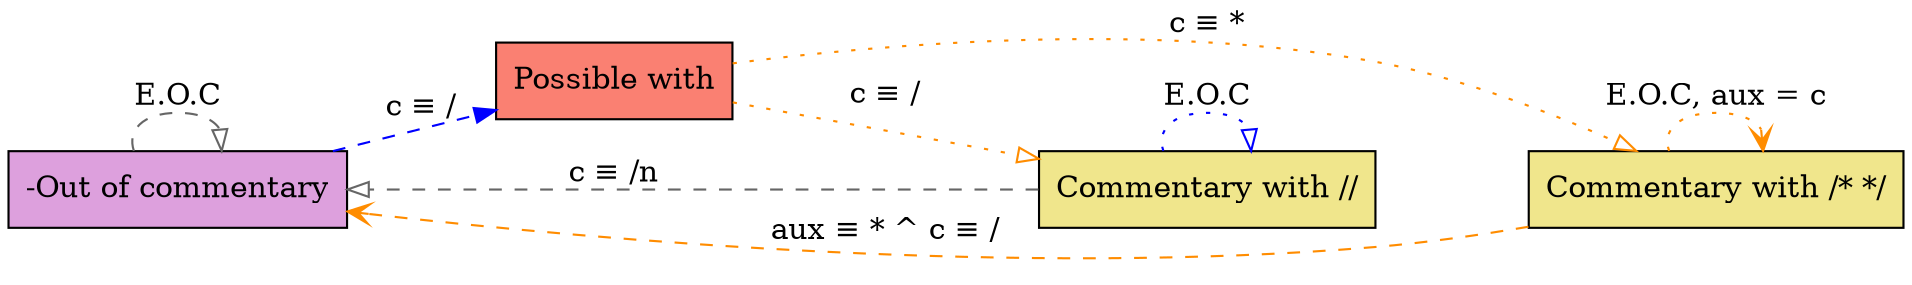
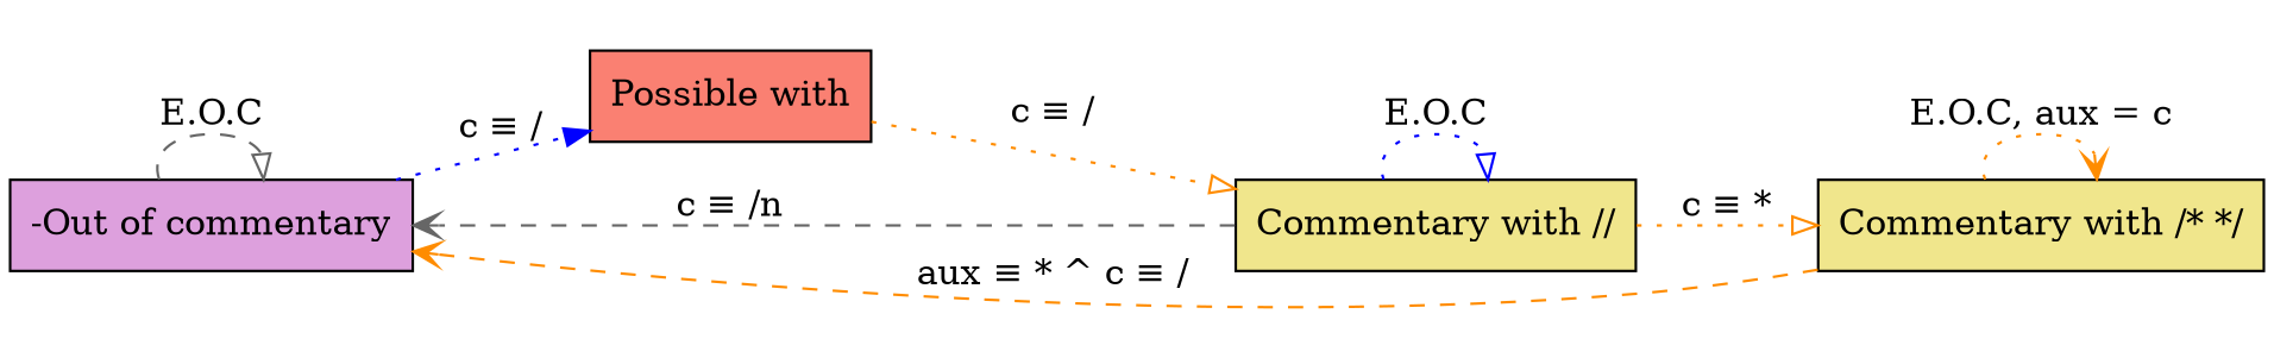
  digraph {
    rankdir=LR
    node [fillcolor=khaki shape=box style=filled]
    edge [arrowhead=onormal color=darkorange style=dotted]
    "-Out of commentary" [fillcolor=plum]
    n2 [fillcolor=salmon label="Possible with"]
    "Commentary with //"
    "Commentary with /* */"
    "-Out of commentary" -> "-Out of commentary" [color=gray40 label="E.O.C" style=dashed]
-   "-Out of commentary" -> n2 [arrowhead=normal color=blue label="c ≡ /" style=dashed]
+   "-Out of commentary" -> n2 [arrowhead=normal color=blue label="c ≡ /"]
    n2 -> "Commentary with //" [label="c ≡ /"]
-   n2 -> "Commentary with /* */" [label="c ≡ *"]
-   "Commentary with //" -> "-Out of commentary" [color=gray40 label="c ≡ /n" style=dashed]
+   "Commentary with //" -> "Commentary with /* */" [label="c ≡ *"]
+   "Commentary with //" -> "-Out of commentary" [arrowhead=vee color=gray40 label="c ≡ /n" style=dashed]
    "Commentary with //" -> "Commentary with //" [color=blue label="E.O.C"]
    "Commentary with /* */" -> "-Out of commentary" [arrowhead=vee label="aux ≡ * ^ c ≡ /" style=dashed]
    "Commentary with /* */" -> "Commentary with /* */" [arrowhead=vee label="E.O.C, aux = c"]
  }
